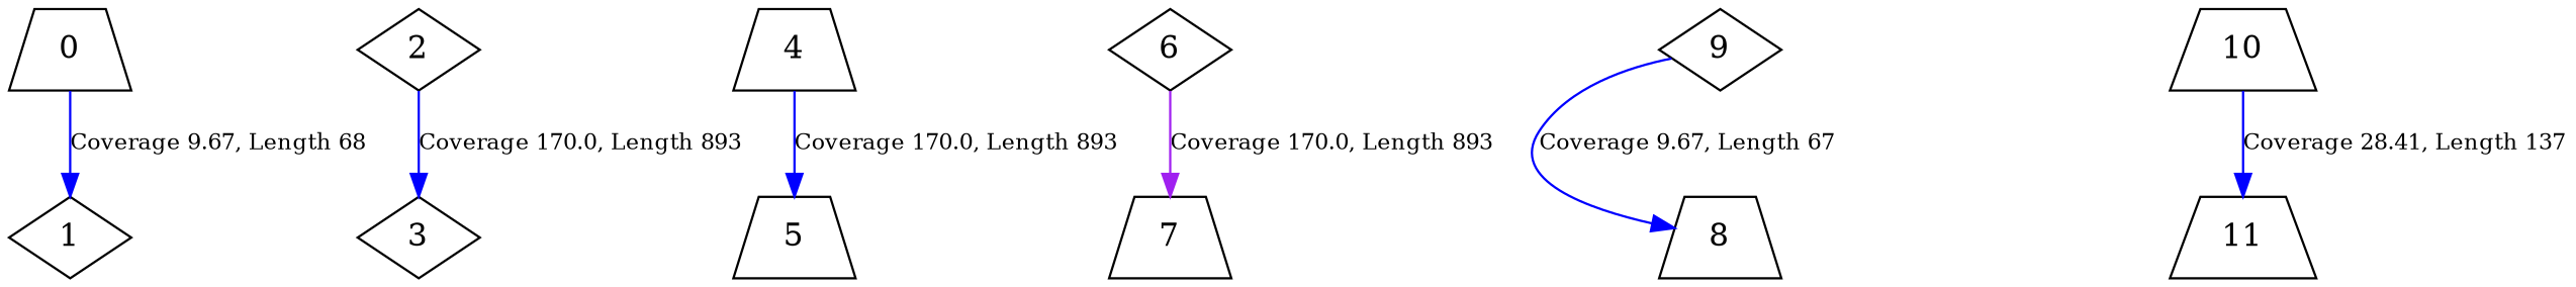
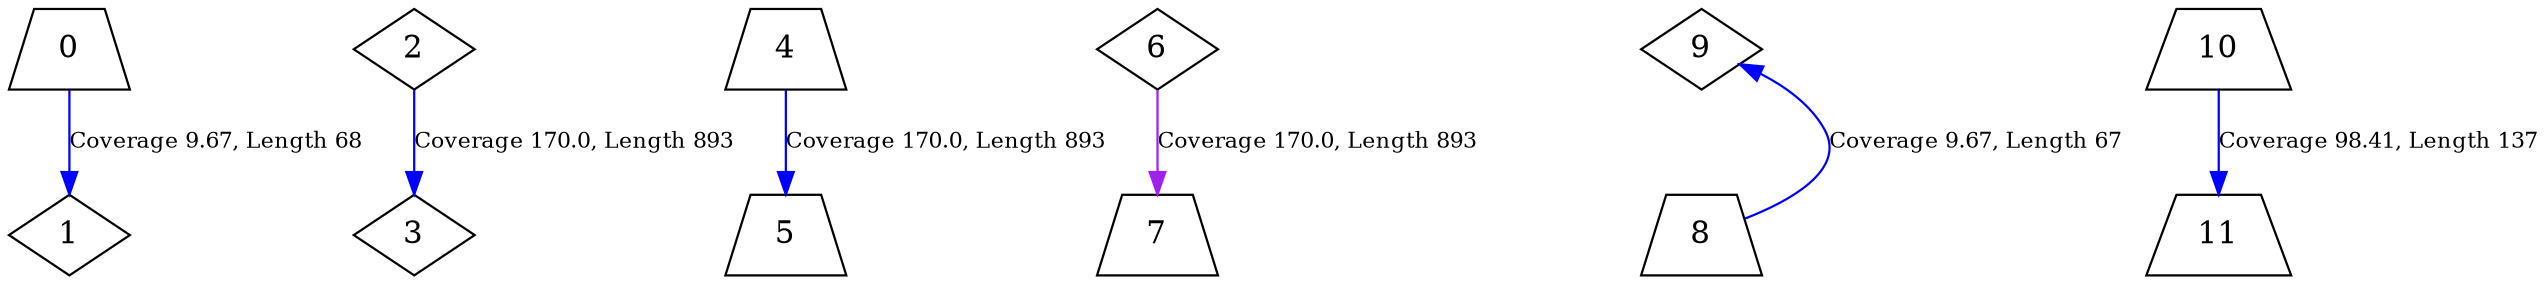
  strict digraph {
    node [shape=trapezium]
    edge [color=blue fontsize=10]
    1 [shape=diamond]
    0
    2 [shape=diamond]
    3 [shape=diamond]
    4
    5
    6 [shape=diamond]
    7
    9 [shape=diamond]
    8
    10
    11
    0 -> 1 [label="Coverage 9.67, Length 68"]
    2 -> 3 [label="Coverage 170.0, Length 893"]
    4 -> 5 [label="Coverage 170.0, Length 893"]
    6 -> 7 [color=purple label="Coverage 170.0, Length 893"]
-   9 -> 8 [label="Coverage 9.67, Length 67"]
-   10 -> 11 [label="Coverage 28.41, Length 137"]
+   8 -> 9 [label="Coverage 9.67, Length 67"]
+   10 -> 11 [label="Coverage 98.41, Length 137"]
  }
